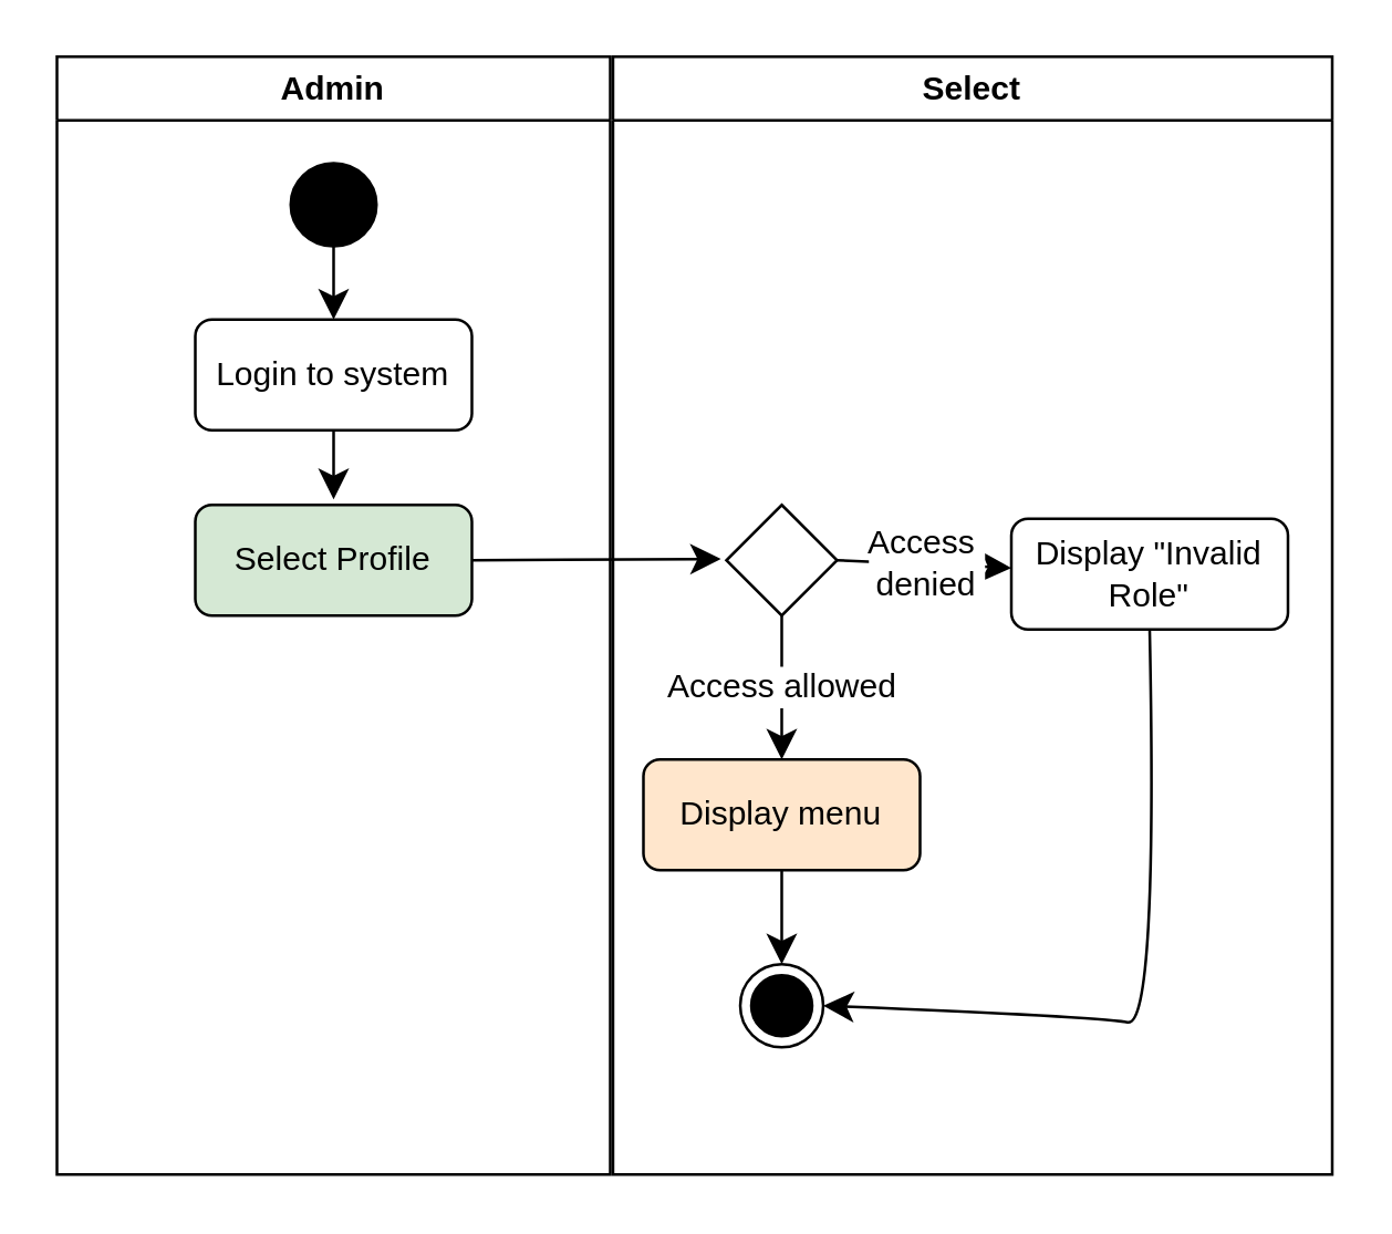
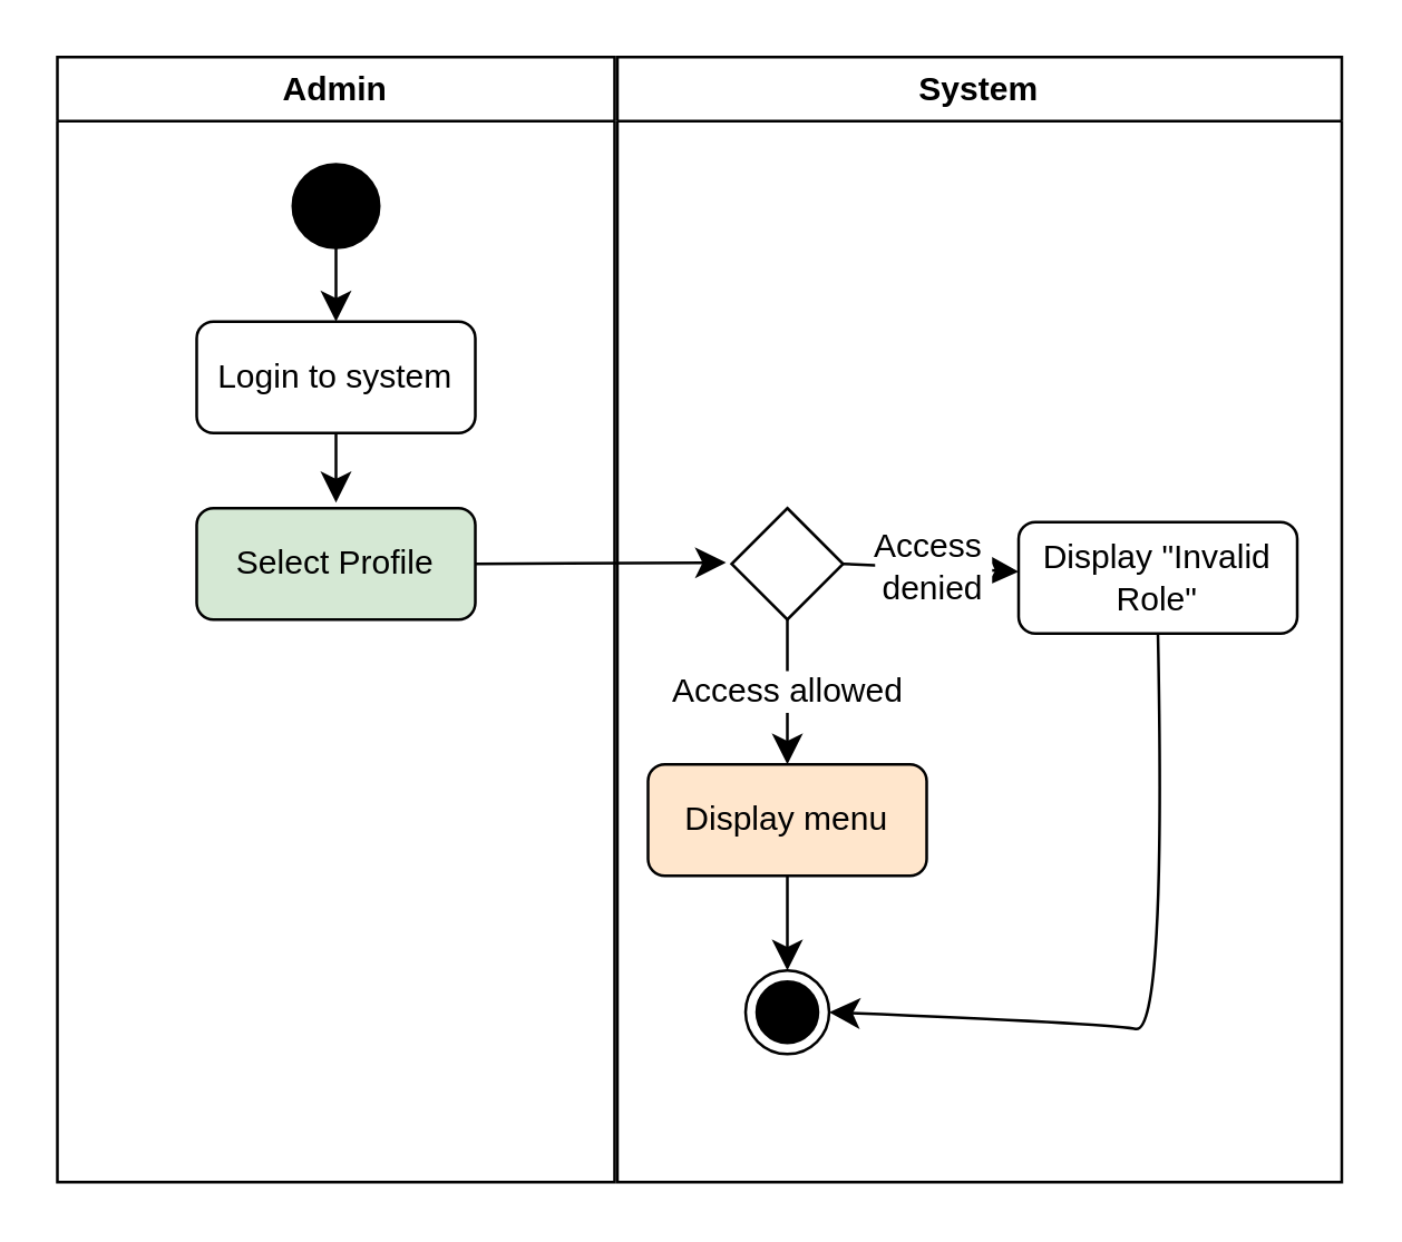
  <mxCell id="0" />
  <mxCell id="1" parent="0" />
  <mxCell id="2" value="Admin" style="swimlane;whiteSpace=wrap;html=1;" vertex="1" parent="1"><mxGeometry x="20" y="20" width="200" height="404" as="geometry" /></mxCell>
  <mxCell id="3" style="edgeStyle=none;curved=1;rounded=0;orthogonalLoop=1;jettySize=auto;html=1;exitX=0.5;exitY=1;exitDx=0;exitDy=0;exitPerimeter=0;entryX=0.5;entryY=0;entryDx=0;entryDy=0;fontSize=12;startSize=8;endSize=8;" edge="1" parent="2" source="4" target="6"><mxGeometry relative="1" as="geometry" /></mxCell>
  <mxCell id="4" value="" style="strokeWidth=2;html=1;shape=mxgraph.flowchart.start_2;whiteSpace=wrap;fillColor=#000000;" vertex="1" parent="2"><mxGeometry x="85" y="39" width="30" height="29" as="geometry" /></mxCell>
  <mxCell id="5" style="edgeStyle=none;curved=1;rounded=0;orthogonalLoop=1;jettySize=auto;html=1;exitX=0.5;exitY=1;exitDx=0;exitDy=0;fontSize=12;startSize=8;endSize=8;" edge="1" parent="2" source="6"><mxGeometry relative="1" as="geometry"><mxPoint x="100" y="159.961" as="targetPoint" /></mxGeometry></mxCell>
  <mxCell id="6" value="Login to system" style="rounded=1;whiteSpace=wrap;html=1;" vertex="1" parent="2"><mxGeometry x="50" y="95" width="100" height="40" as="geometry" /></mxCell>
  <mxCell id="7" style="edgeStyle=none;curved=1;rounded=0;orthogonalLoop=1;jettySize=auto;html=1;exitX=1;exitY=0.5;exitDx=0;exitDy=0;fontSize=12;startSize=8;endSize=8;" edge="1" parent="2" source="8"><mxGeometry relative="1" as="geometry"><mxPoint x="240.0" y="181.529" as="targetPoint" /></mxGeometry></mxCell>
  <mxCell id="8" value="Select Profile" style="rounded=1;whiteSpace=wrap;html=1;fillColor=#d5e8d4;" vertex="1" parent="2"><mxGeometry x="50" y="162" width="100" height="40" as="geometry" /></mxCell>
- <mxCell id="9" value="Select" style="swimlane;whiteSpace=wrap;html=1;" vertex="1" parent="1"><mxGeometry x="221" y="20" width="260" height="404" as="geometry" /></mxCell>
+ <mxCell id="9" value="System" style="swimlane;whiteSpace=wrap;html=1;" vertex="1" parent="1"><mxGeometry x="221" y="20" width="260" height="404" as="geometry" /></mxCell>
  <mxCell id="10" value="Access&amp;nbsp;&lt;div&gt;denied&lt;/div&gt;" style="edgeStyle=none;curved=1;rounded=0;orthogonalLoop=1;jettySize=auto;html=1;exitX=1;exitY=0.5;exitDx=0;exitDy=0;fontSize=12;startSize=8;endSize=8;" edge="1" parent="9" source="12" target="14"><mxGeometry relative="1" as="geometry" /></mxCell>
  <mxCell id="11" value="Access allowed" style="edgeStyle=none;curved=1;rounded=0;orthogonalLoop=1;jettySize=auto;html=1;exitX=0.5;exitY=1;exitDx=0;exitDy=0;entryX=0.5;entryY=0;entryDx=0;entryDy=0;fontSize=12;startSize=8;endSize=8;" edge="1" parent="9" source="12" target="16"><mxGeometry relative="1" as="geometry" /></mxCell>
  <mxCell id="12" value="" style="rhombus;whiteSpace=wrap;html=1;" vertex="1" parent="9"><mxGeometry x="41" y="162" width="40" height="40" as="geometry" /></mxCell>
  <mxCell id="13" style="edgeStyle=none;curved=1;rounded=0;orthogonalLoop=1;jettySize=auto;html=1;exitX=0.5;exitY=1;exitDx=0;exitDy=0;entryX=1;entryY=0.5;entryDx=0;entryDy=0;fontSize=12;startSize=8;endSize=8;" edge="1" parent="9" source="14" target="17"><mxGeometry relative="1" as="geometry"><Array as="points"><mxPoint x="197" y="351" /><mxPoint x="175" y="347" /></Array></mxGeometry></mxCell>
  <mxCell id="14" value="Display &quot;Invalid Role&quot;" style="rounded=1;whiteSpace=wrap;html=1;" vertex="1" parent="9"><mxGeometry x="144" y="167" width="100" height="40" as="geometry" /></mxCell>
  <mxCell id="15" style="edgeStyle=none;curved=1;rounded=0;orthogonalLoop=1;jettySize=auto;html=1;exitX=0.5;exitY=1;exitDx=0;exitDy=0;entryX=0.5;entryY=0;entryDx=0;entryDy=0;fontSize=12;startSize=8;endSize=8;" edge="1" parent="9" source="16" target="17"><mxGeometry relative="1" as="geometry" /></mxCell>
  <mxCell id="16" value="Display menu" style="rounded=1;whiteSpace=wrap;html=1;fillColor=#ffe6cc;" vertex="1" parent="9"><mxGeometry x="11" y="254" width="100" height="40" as="geometry" /></mxCell>
  <mxCell id="17" value="" style="ellipse;html=1;shape=endState;fillColor=#000000;strokeColor=#000000;" vertex="1" parent="9"><mxGeometry x="46" y="328" width="30" height="30" as="geometry" /></mxCell>
